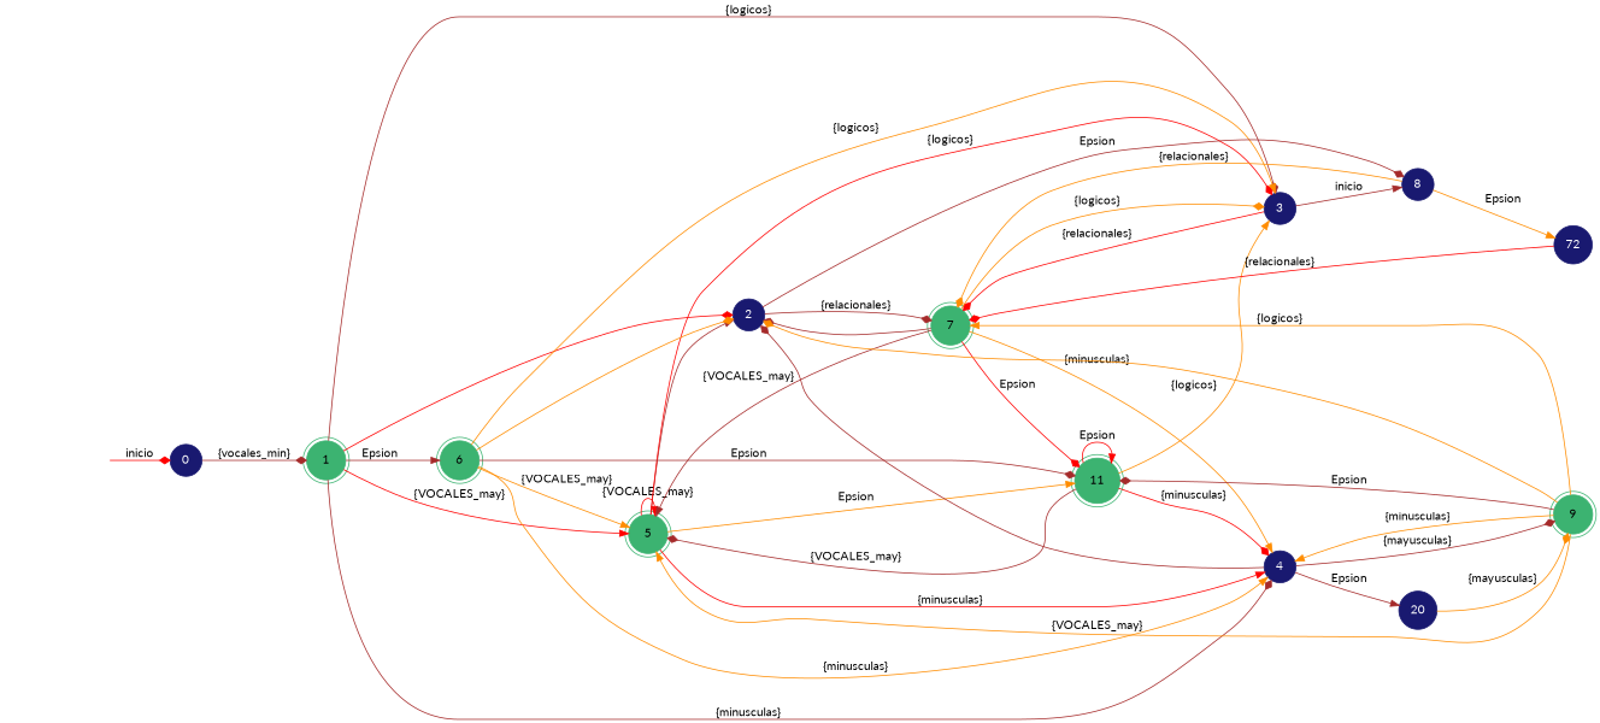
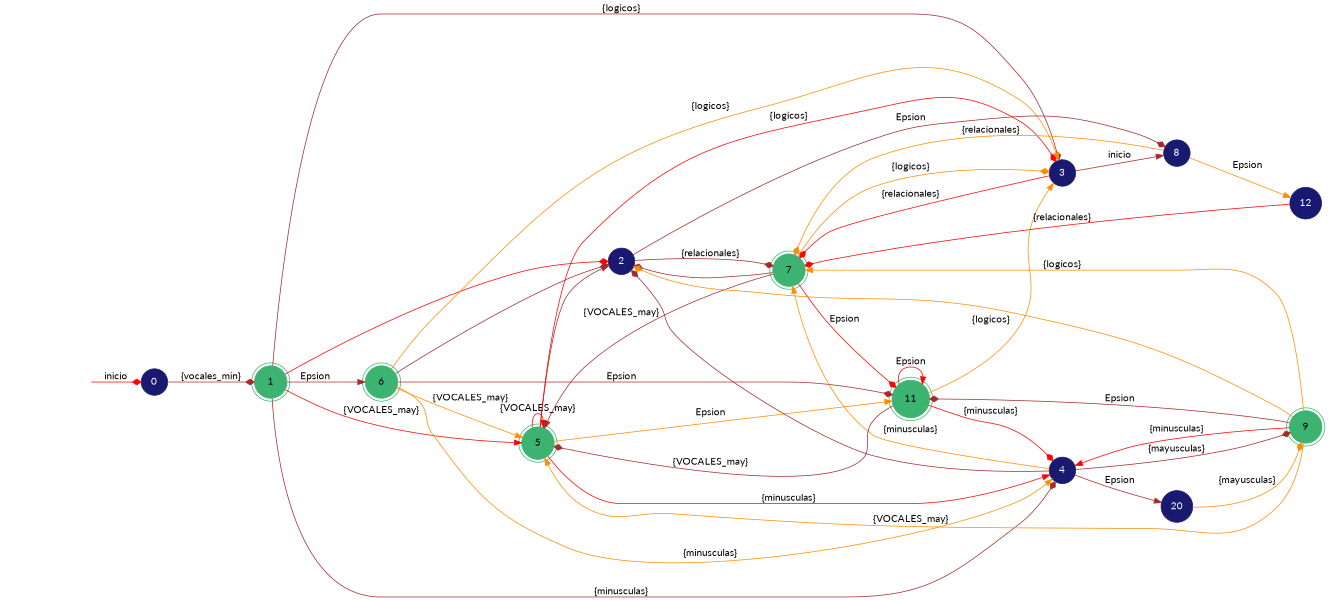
  digraph {
    fontname=Lato
    rankdir=LR
    node [color=midnightblue fontname=Lato shape=circle style=filled fontcolor=white]
    edge [arrowhead=diamond color=brown fontname=Lato]
    1 [color=mediumseagreen shape=doublecircle fontcolor=""]
    5 [color=mediumseagreen shape=doublecircle fontcolor=""]
    6 [color=mediumseagreen shape=doublecircle fontcolor=""]
    2
    3
    4
    11 [color=mediumseagreen shape=doublecircle fontcolor=""]
    7 [color=mediumseagreen shape=doublecircle fontcolor=""]
    8
    9 [color=mediumseagreen shape=doublecircle fontcolor=""]
    n11 [label=20]
    secret_node [style=invis]
    0
-   12 [label=72]
+   12
    1 -> 5 [arrowhead=normal color=red label="{VOCALES_may}"]
    1 -> 6 [arrowhead=normal label=Epsion]
    1 -> 2 [color=red label=" "]
    1 -> 3 [label="{logicos}"]
    1 -> 4 [label="{minusculas}"]
    5 -> 5 [arrowhead=normal color=red label="{VOCALES_may}"]
    5 -> 2 [arrowhead=normal label=" "]
    5 -> 3 [color=red label="{logicos}"]
    5 -> 4 [arrowhead=normal color=red label="{minusculas}"]
    5 -> 11 [arrowhead=normal color=darkorange label=Epsion]
    6 -> 5 [arrowhead=normal color=darkorange label="{VOCALES_may}"]
-   6 -> 2 [color=darkorange label=" "]
+   6 -> 2 [label=" "]
    6 -> 3 [arrowhead=normal color=darkorange label="{logicos}"]
    6 -> 4 [arrowhead=normal color=darkorange label="{minusculas}"]
    6 -> 11 [label=Epsion]
    2 -> 7 [label="{relacionales}"]
    2 -> 8 [label=Epsion]
    3 -> 7 [color=red label="{relacionales}"]
    3 -> 8 [arrowhead=normal label=inicio]
    4 -> 2 [label=" "]
    4 -> 9 [label="{mayusculas}"]
    4 -> n11 [arrowhead=normal label=Epsion]
    11 -> 5 [label="{VOCALES_may}"]
    11 -> 3 [arrowhead=normal color=darkorange label="{logicos}"]
    11 -> 4 [color=red label="{minusculas}"]
    11 -> 11 [arrowhead=normal color=red label=Epsion]
    7 -> 5 [arrowhead=normal label="{VOCALES_may}"]
    7 -> 2 [label=" "]
    7 -> 3 [color=darkorange label="{logicos}"]
-   7 -> 4 [arrowhead=normal color=darkorange label="{minusculas}"]
+   4 -> 7 [arrowhead=normal color=darkorange label="{minusculas}"]
    7 -> 11 [color=red label=Epsion]
    8 -> 7 [color=darkorange label="{relacionales}"]
    8 -> 12 [arrowhead=normal color=darkorange label=Epsion]
    9 -> 5 [arrowhead=normal color=darkorange label="{VOCALES_may}"]
    9 -> 2 [color=darkorange label=" "]
-   9 -> 4 [arrowhead=normal color=darkorange label="{minusculas}"]
+   9 -> 4 [arrowhead=normal color=red label="{minusculas}"]
    9 -> 11 [label=Epsion]
    9 -> 7 [arrowhead=normal color=darkorange label="{logicos}"]
    n11 -> 9 [color=darkorange label="{mayusculas}"]
    secret_node -> 0 [color=red label=inicio]
    0 -> 1 [label="{vocales_min}"]
    12 -> 7 [color=red label="{relacionales}"]
  }
